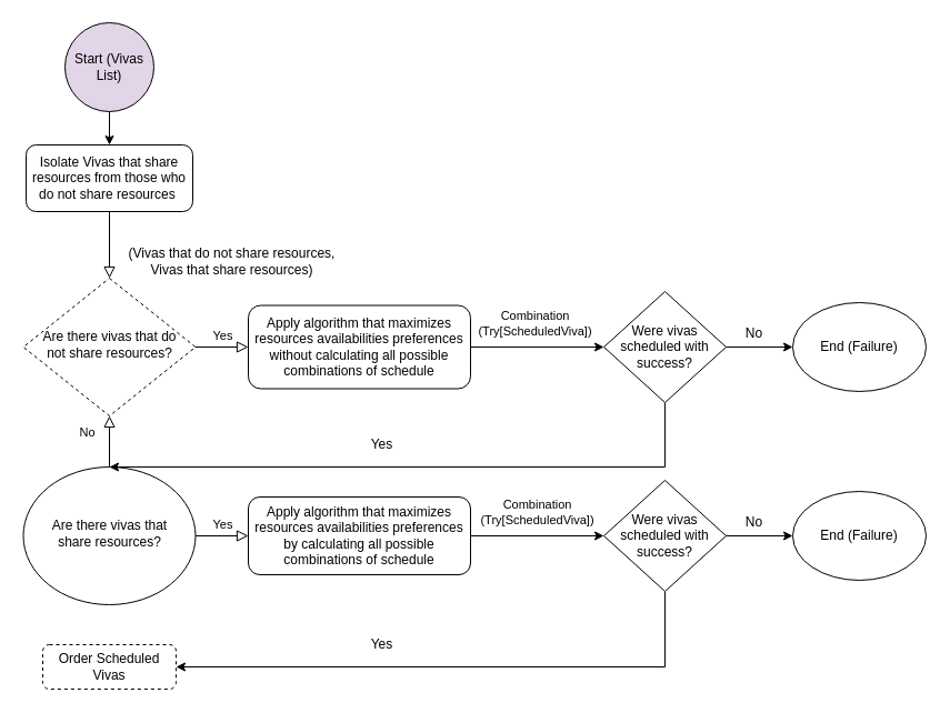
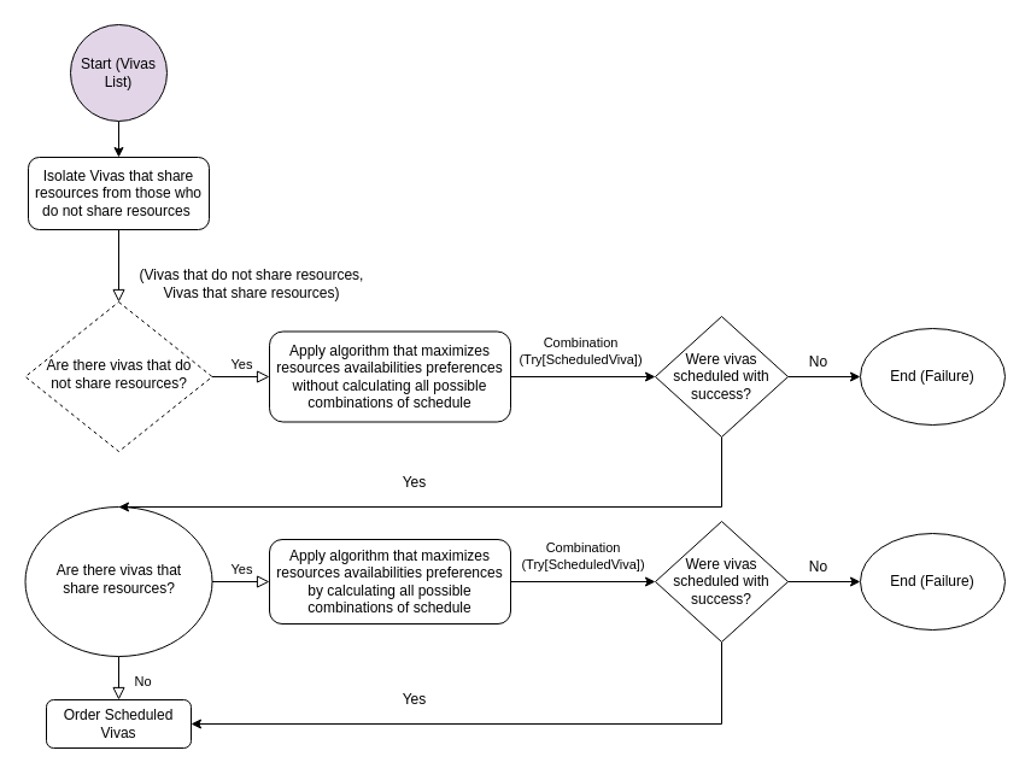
  <mxCell id="0" />
  <mxCell id="1" parent="0" />
  <mxCell id="2" value="" style="rounded=0;html=1;jettySize=auto;orthogonalLoop=1;fontSize=11;endArrow=block;endFill=0;endSize=8;strokeWidth=1;shadow=0;labelBackgroundColor=none;edgeStyle=orthogonalEdgeStyle;" parent="1" source="3" target="5" edge="1"><mxGeometry relative="1" as="geometry" /></mxCell>
  <mxCell id="3" value="Isolate Vivas that share resources from those who do not share resources&amp;nbsp;" style="rounded=1;whiteSpace=wrap;html=1;fontSize=12;glass=0;strokeWidth=1;shadow=0;" parent="1" vertex="1"><mxGeometry x="23" y="130" width="150" height="60" as="geometry" /></mxCell>
  <mxCell id="4" value="Yes" style="edgeStyle=orthogonalEdgeStyle;rounded=0;html=1;jettySize=auto;orthogonalLoop=1;fontSize=11;endArrow=block;endFill=0;endSize=8;strokeWidth=1;shadow=0;labelBackgroundColor=none;" parent="1" source="5" target="9" edge="1"><mxGeometry y="10" relative="1" as="geometry"><mxPoint as="offset" /></mxGeometry></mxCell>
  <mxCell id="5" value="Are there vivas that do &lt;br&gt;not share resources?" style="rhombus;whiteSpace=wrap;html=1;shadow=0;fontFamily=Helvetica;fontSize=12;align=center;strokeWidth=1;spacing=6;spacingTop=-4;dashed=1;" parent="1" vertex="1"><mxGeometry x="20.5" y="250" width="155" height="124" as="geometry" /></mxCell>
  <mxCell id="6" style="edgeStyle=orthogonalEdgeStyle;rounded=0;orthogonalLoop=1;jettySize=auto;html=1;entryX=0;entryY=0.5;entryDx=0;entryDy=0;" edge="1" parent="1" source="9" target="21"><mxGeometry relative="1" as="geometry" /></mxCell>
  <mxCell id="7" value="Combination&lt;br&gt;(Try[ScheduledViva])" style="edgeLabel;html=1;align=center;verticalAlign=middle;resizable=0;points=[];" vertex="1" connectable="0" parent="6"><mxGeometry x="-0.312" y="1" relative="1" as="geometry"><mxPoint x="16.47" y="-21" as="offset" /></mxGeometry></mxCell>
  <mxCell id="8" value="Combination&lt;br&gt;(Try[ScheduledViva])" style="edgeLabel;html=1;align=center;verticalAlign=middle;resizable=0;points=[];" vertex="1" connectable="0" parent="6"><mxGeometry x="-0.312" y="1" relative="1" as="geometry"><mxPoint x="18.62" y="149" as="offset" /></mxGeometry></mxCell>
  <mxCell id="9" value="Apply algorithm that&amp;nbsp;maximizes resources availabilities preferences without calculating all possible combinations of schedule" style="rounded=1;whiteSpace=wrap;html=1;fontSize=12;glass=0;strokeWidth=1;shadow=0;" parent="1" vertex="1"><mxGeometry x="223" y="274.5" width="200" height="75" as="geometry" /></mxCell>
- <mxCell id="10" value="No" style="rounded=0;html=1;jettySize=auto;orthogonalLoop=1;fontSize=11;endArrow=block;endFill=0;endSize=8;strokeWidth=1;shadow=0;labelBackgroundColor=none;edgeStyle=orthogonalEdgeStyle;" parent="1" source="12" target="5" edge="1"><mxGeometry x="0.333" y="20" relative="1" as="geometry"><mxPoint as="offset" /></mxGeometry></mxCell>
+ <mxCell id="10" value="No" style="rounded=0;html=1;jettySize=auto;orthogonalLoop=1;fontSize=11;endArrow=block;endFill=0;endSize=8;strokeWidth=1;shadow=0;labelBackgroundColor=none;edgeStyle=orthogonalEdgeStyle;" parent="1" source="12" target="13" edge="1"><mxGeometry x="0.333" y="20" relative="1" as="geometry"><mxPoint as="offset" /></mxGeometry></mxCell>
  <mxCell id="11" value="Yes" style="edgeStyle=orthogonalEdgeStyle;rounded=0;html=1;jettySize=auto;orthogonalLoop=1;fontSize=11;endArrow=block;endFill=0;endSize=8;strokeWidth=1;shadow=0;labelBackgroundColor=none;" parent="1" source="12" target="15" edge="1"><mxGeometry y="10" relative="1" as="geometry"><mxPoint as="offset" /></mxGeometry></mxCell>
  <mxCell id="12" value="Are there vivas that &lt;br&gt;share resources?" style="ellipse;whiteSpace=wrap;html=1;shadow=0;fontFamily=Helvetica;fontSize=12;align=center;strokeWidth=1;spacing=6;spacingTop=-4;" parent="1" vertex="1"><mxGeometry x="20.5" y="420" width="155" height="124" as="geometry" /></mxCell>
- <mxCell id="13" value="Order Scheduled Vivas" style="rounded=1;whiteSpace=wrap;html=1;fontSize=12;glass=0;strokeWidth=1;shadow=0;dashed=1;" parent="1" vertex="1"><mxGeometry x="38" y="580" width="120" height="40" as="geometry" /></mxCell>
+ <mxCell id="13" value="Order Scheduled Vivas" style="rounded=1;whiteSpace=wrap;html=1;fontSize=12;glass=0;strokeWidth=1;shadow=0;" parent="1" vertex="1"><mxGeometry x="38" y="580" width="120" height="40" as="geometry" /></mxCell>
  <mxCell id="14" style="edgeStyle=orthogonalEdgeStyle;rounded=0;orthogonalLoop=1;jettySize=auto;html=1;entryX=0;entryY=0.5;entryDx=0;entryDy=0;" edge="1" parent="1" source="15" target="26"><mxGeometry relative="1" as="geometry" /></mxCell>
  <mxCell id="15" value="Apply algorithm&amp;nbsp;that maximizes resources availabilities preferences by calculating all possible combinations of schedule" style="rounded=1;whiteSpace=wrap;html=1;fontSize=12;glass=0;strokeWidth=1;shadow=0;" parent="1" vertex="1"><mxGeometry x="223" y="447" width="200" height="70" as="geometry" /></mxCell>
  <mxCell id="16" style="edgeStyle=orthogonalEdgeStyle;rounded=0;orthogonalLoop=1;jettySize=auto;html=1;entryX=0.5;entryY=0;entryDx=0;entryDy=0;" edge="1" parent="1" source="17" target="3"><mxGeometry relative="1" as="geometry" /></mxCell>
  <mxCell id="17" value="Start (Vivas List)" style="ellipse;whiteSpace=wrap;html=1;aspect=fixed;fillColor=#e1d5e7;" vertex="1" parent="1"><mxGeometry x="58" y="20" width="80" height="80" as="geometry" /></mxCell>
  <mxCell id="18" value="(Vivas that do not share resources, &lt;br&gt;Vivas that share resources)" style="text;html=1;align=center;verticalAlign=middle;resizable=0;points=[];autosize=1;" vertex="1" parent="1"><mxGeometry x="108" y="220" width="200" height="30" as="geometry" /></mxCell>
  <mxCell id="19" style="edgeStyle=orthogonalEdgeStyle;rounded=0;orthogonalLoop=1;jettySize=auto;html=1;entryX=0;entryY=0.5;entryDx=0;entryDy=0;" edge="1" parent="1" source="21" target="22"><mxGeometry relative="1" as="geometry"><mxPoint x="713" y="312" as="targetPoint" /></mxGeometry></mxCell>
  <mxCell id="20" style="edgeStyle=orthogonalEdgeStyle;rounded=0;orthogonalLoop=1;jettySize=auto;html=1;" edge="1" parent="1" source="21" target="12"><mxGeometry relative="1" as="geometry"><Array as="points"><mxPoint x="598" y="420" /></Array></mxGeometry></mxCell>
  <mxCell id="21" value="Were vivas scheduled with success?" style="rhombus;whiteSpace=wrap;html=1;" vertex="1" parent="1"><mxGeometry x="543" y="262" width="110" height="100" as="geometry" /></mxCell>
  <mxCell id="22" value="End (Failure)" style="ellipse;whiteSpace=wrap;html=1;" vertex="1" parent="1"><mxGeometry x="713" y="272" width="120" height="80" as="geometry" /></mxCell>
  <mxCell id="23" value="No" style="text;html=1;align=center;verticalAlign=middle;resizable=0;points=[];autosize=1;" vertex="1" parent="1"><mxGeometry x="663" y="290" width="30" height="20" as="geometry" /></mxCell>
  <mxCell id="24" value="Yes" style="text;html=1;align=center;verticalAlign=middle;resizable=0;points=[];autosize=1;" vertex="1" parent="1"><mxGeometry x="323" y="390" width="40" height="20" as="geometry" /></mxCell>
  <mxCell id="25" style="edgeStyle=orthogonalEdgeStyle;rounded=0;orthogonalLoop=1;jettySize=auto;html=1;entryX=1;entryY=0.5;entryDx=0;entryDy=0;" edge="1" parent="1" source="26" target="13"><mxGeometry relative="1" as="geometry"><Array as="points"><mxPoint x="598" y="600" /></Array></mxGeometry></mxCell>
  <mxCell id="26" value="Were vivas scheduled with success?" style="rhombus;whiteSpace=wrap;html=1;" vertex="1" parent="1"><mxGeometry x="543" y="432" width="110" height="100" as="geometry" /></mxCell>
  <mxCell id="27" value="No" style="text;html=1;align=center;verticalAlign=middle;resizable=0;points=[];autosize=1;" vertex="1" parent="1"><mxGeometry x="663" y="460" width="30" height="20" as="geometry" /></mxCell>
  <mxCell id="28" style="edgeStyle=orthogonalEdgeStyle;rounded=0;orthogonalLoop=1;jettySize=auto;html=1;entryX=0;entryY=0.5;entryDx=0;entryDy=0;" edge="1" source="26" target="29" parent="1"><mxGeometry relative="1" as="geometry"><mxPoint x="713" y="482" as="targetPoint" /></mxGeometry></mxCell>
  <mxCell id="29" value="End (Failure)" style="ellipse;whiteSpace=wrap;html=1;" vertex="1" parent="1"><mxGeometry x="713" y="442" width="120" height="80" as="geometry" /></mxCell>
  <mxCell id="30" value="Yes" style="text;html=1;align=center;verticalAlign=middle;resizable=0;points=[];autosize=1;" vertex="1" parent="1"><mxGeometry x="323" y="570" width="40" height="20" as="geometry" /></mxCell>
